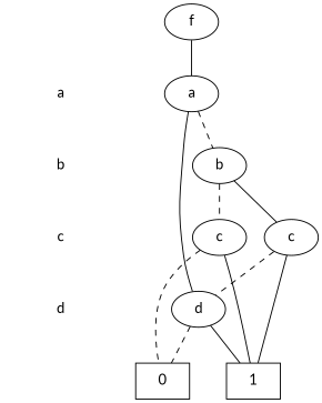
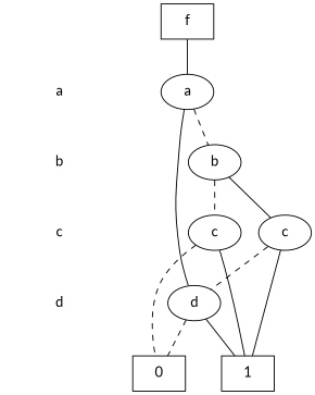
  digraph {
    fontname=Lato
    node [fontname=Lato]
    edge [dir=none fontname=Lato]
    "CONST NODES" [shape=plaintext style=invis]
    " a " [shape=plaintext]
    " b " [shape=plaintext]
    " c " [shape=plaintext]
    " d " [shape=plaintext]
-   "  f  " [shape=ellipse]
+   "  f  " [shape=box]
    n7 [label=a]
    n8 [label=b]
    n9 [label=c]
    n10 [label=c]
    n11 [label=d]
    n12 [label=0 shape=box]
    n13 [label=1 shape=box]
    subgraph sub_1 {
      "CONST NODES"
      " a "
      " b "
      " c "
      " d "
    }
    subgraph sub_2 {
      rank=same
      "  f  "
    }
    subgraph sub_3 {
      rank=same
      " a "
      n7
    }
    subgraph sub_4 {
      rank=same
      " b "
      n8
    }
    subgraph sub_5 {
      rank=same
      " c "
      n9
      n10
    }
    subgraph sub_6 {
      rank=same
      " d "
      n11
    }
    subgraph sub_7 {
      rank=same
      "CONST NODES"
      subgraph sub_8 {
        rank=same
        n12
        n13
      }
    }
    " a " -> " b " [style=invis]
    " b " -> " c " [style=invis]
    " c " -> " d " [style=invis]
    " d " -> "CONST NODES" [style=invis]
    "  f  " -> n7 [style=solid]
    n7 -> n8 [style=dashed]
    n7 -> n11
    n8 -> n9
    n8 -> n10 [style=dashed]
    n9 -> n11 [style=dashed]
    n9 -> n13
    n10 -> n12 [style=dashed]
    n10 -> n13
    n11 -> n12 [style=dashed]
    n11 -> n13
  }
